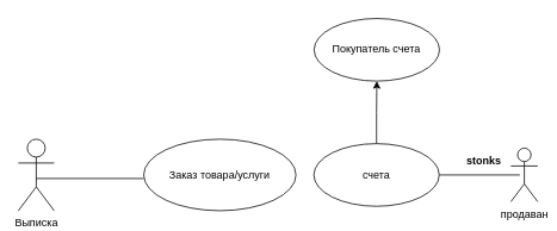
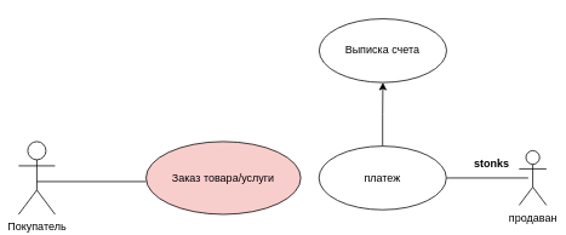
  <mxCell id="0" />
  <mxCell id="1" parent="0" />
- <mxCell id="2" value="Выписка&lt;br&gt;" style="shape=umlActor;verticalLabelPosition=bottom;labelBackgroundColor=#ffffff;verticalAlign=top;html=1;" vertex="1" parent="1"><mxGeometry x="20" y="155" width="40" height="80" as="geometry" /></mxCell>
- <mxCell id="3" value="Заказ товара/услуги" style="ellipse;whiteSpace=wrap;html=1;" vertex="1" parent="1"><mxGeometry x="160" y="155" width="170" height="80" as="geometry" /></mxCell>
+ <mxCell id="2" value="Покупатель&lt;br&gt;" style="shape=umlActor;verticalLabelPosition=bottom;labelBackgroundColor=#ffffff;verticalAlign=top;html=1;" vertex="1" parent="1"><mxGeometry x="20" y="155" width="40" height="80" as="geometry" /></mxCell>
+ <mxCell id="3" value="Заказ товара/услуги" style="ellipse;whiteSpace=wrap;html=1;fillColor=#f8cecc;" vertex="1" parent="1"><mxGeometry x="160" y="155" width="170" height="80" as="geometry" /></mxCell>
  <mxCell id="4" style="edgeStyle=orthogonalEdgeStyle;rounded=0;orthogonalLoop=1;jettySize=auto;html=1;exitX=0.5;exitY=0;exitDx=0;exitDy=0;" edge="1" parent="1" source="5" target="8"><mxGeometry relative="1" as="geometry"><mxPoint x="420.286" y="55" as="targetPoint" /></mxGeometry></mxCell>
- <mxCell id="5" value="счета" style="ellipse;whiteSpace=wrap;html=1;" vertex="1" parent="1"><mxGeometry x="350" y="160" width="140" height="70" as="geometry" /></mxCell>
+ <mxCell id="5" value="платеж" style="ellipse;whiteSpace=wrap;html=1;" vertex="1" parent="1"><mxGeometry x="350" y="160" width="140" height="70" as="geometry" /></mxCell>
  <mxCell id="6" value="продаван&lt;br&gt;" style="shape=umlActor;verticalLabelPosition=bottom;labelBackgroundColor=#ffffff;verticalAlign=top;html=1;" vertex="1" parent="1"><mxGeometry x="570" y="165" width="30" height="60" as="geometry" /></mxCell>
  <mxCell id="7" value="stonks" style="text;align=center;fontStyle=1;verticalAlign=middle;spacingLeft=3;spacingRight=3;strokeColor=none;rotatable=0;points=[[0,0.5],[1,0.5]];portConstraint=eastwest;" vertex="1" parent="1"><mxGeometry x="500" y="165" width="80" height="26" as="geometry" /></mxCell>
- <mxCell id="8" value="Покупатель счета" style="ellipse;whiteSpace=wrap;html=1;" vertex="1" parent="1"><mxGeometry x="350.286" y="20" width="140" height="70" as="geometry" /></mxCell>
+ <mxCell id="8" value="Выписка счета" style="ellipse;whiteSpace=wrap;html=1;" vertex="1" parent="1"><mxGeometry x="350.286" y="20" width="140" height="70" as="geometry" /></mxCell>
  <mxCell id="9" value="" style="line;strokeWidth=1;fillColor=none;align=left;verticalAlign=middle;spacingTop=-1;spacingLeft=3;spacingRight=3;rotatable=0;labelPosition=right;points=[];portConstraint=eastwest;" vertex="1" parent="1"><mxGeometry x="40" y="195" width="120" height="8" as="geometry" /></mxCell>
  <mxCell id="10" value="" style="line;strokeWidth=1;fillColor=none;align=left;verticalAlign=middle;spacingTop=-1;spacingLeft=3;spacingRight=3;rotatable=0;labelPosition=right;points=[];portConstraint=eastwest;" vertex="1" parent="1"><mxGeometry x="490.29" y="191" width="89.71" height="8" as="geometry" /></mxCell>
